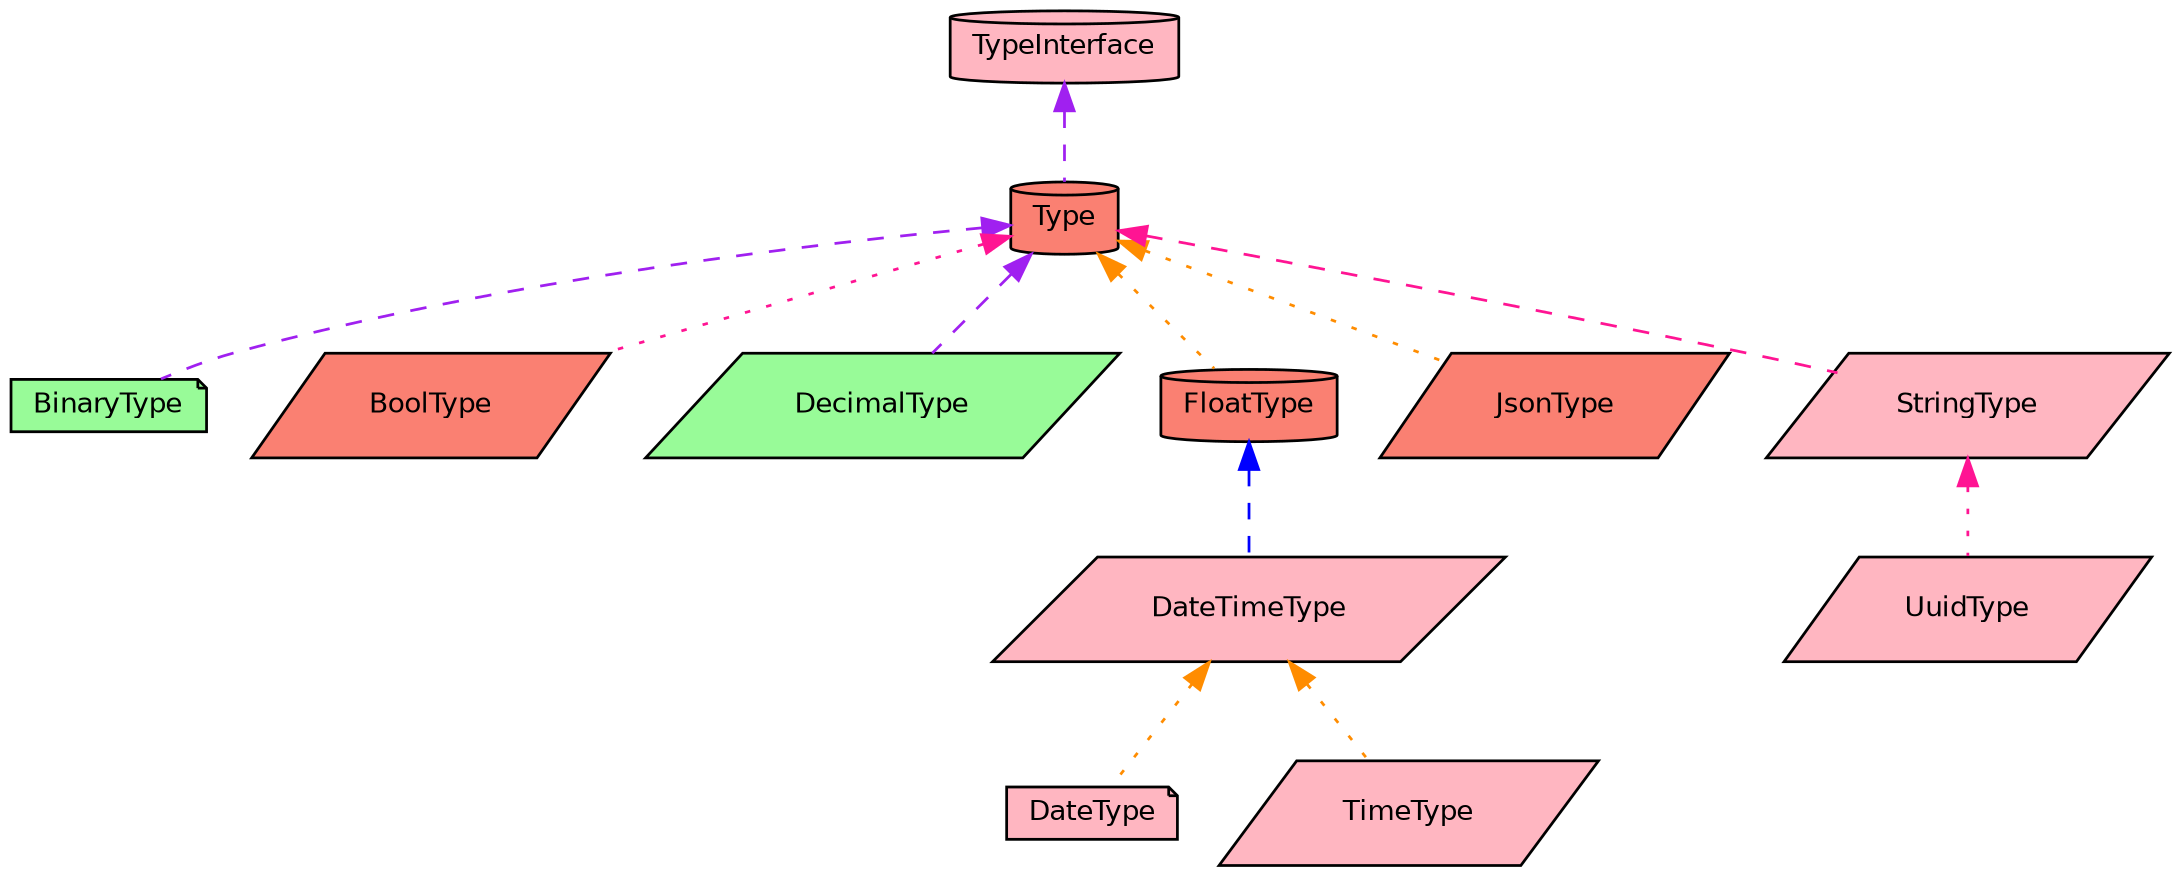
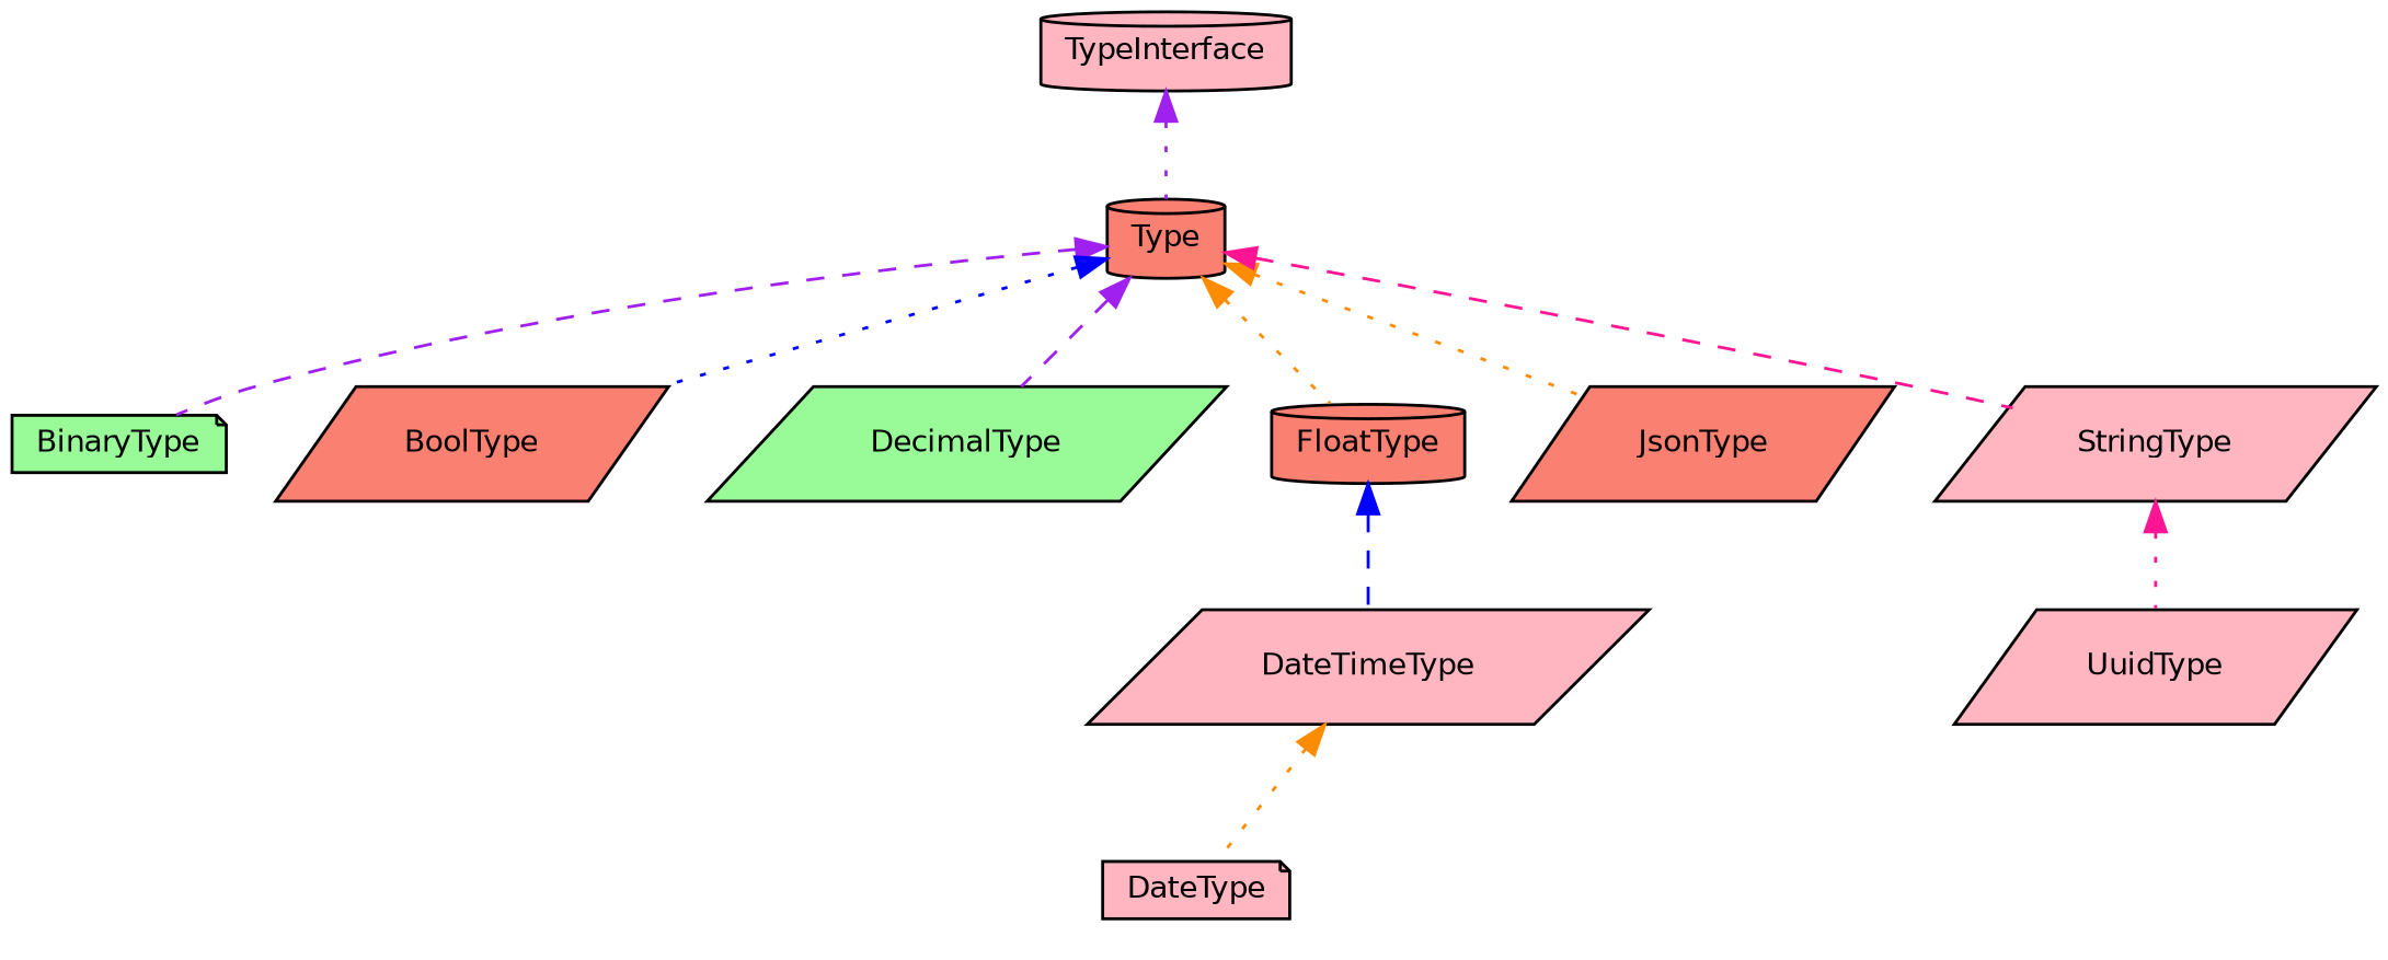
  digraph {
    node [color=black fillcolor=lightpink fontname=Helvetica fontsize=10 shape=parallelogram style=filled]
    edge [color=darkorange dir=back fontname=Helvetica fontsize=10 labelfontname=Helvetica labelfontsize=10 style=dotted]
    n1 [fillcolor=salmon fontcolor=black height=0.2 label=Type shape=cylinder width=0.4]
    n2 [fillcolor=palegreen height=0.2 label=BinaryType shape=note width=0.4]
    n3 [fillcolor=salmon height=0.2 label=BoolType width=0.4]
    n4 [fillcolor=palegreen height=0.2 label=DecimalType width=0.4]
    n5 [fillcolor=salmon height=0.2 label=FloatType shape=cylinder width=0.4]
    n6 [fillcolor=salmon height=0.2 label=JsonType width=0.4]
    n7 [height=0.2 label=StringType width=0.4]
    n8 [height=0.2 label=DateTimeType width=0.4]
    n9 [height=0.2 label=DateType shape=note width=0.4]
-   n10 [height=0.2 label=TimeType width=0.4]
    n11 [height=0.2 label=UuidType width=0.4]
    n12 [height=0.2 label=TypeInterface shape=cylinder width=0.4]
    n1 -> n2 [color=purple style=dashed]
-   n1 -> n3 [color=deeppink]
+   n1 -> n3 [color=blue]
    n1 -> n4 [color=purple style=dashed]
    n1 -> n5
    n1 -> n6
    n1 -> n7 [color=deeppink style=dashed]
    n5 -> n8 [color=blue style=dashed]
    n7 -> n11 [color=deeppink]
    n8 -> n9
-   n8 -> n10
-   n12 -> n1 [color=purple style=dashed]
+   n12 -> n1 [color=purple]
  }
